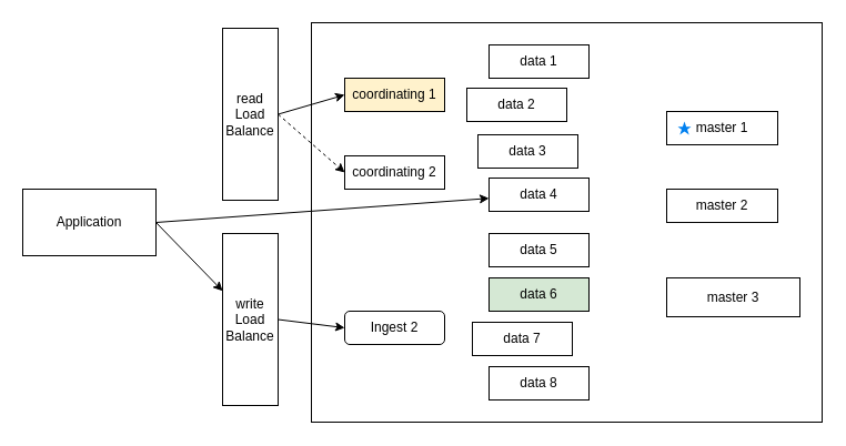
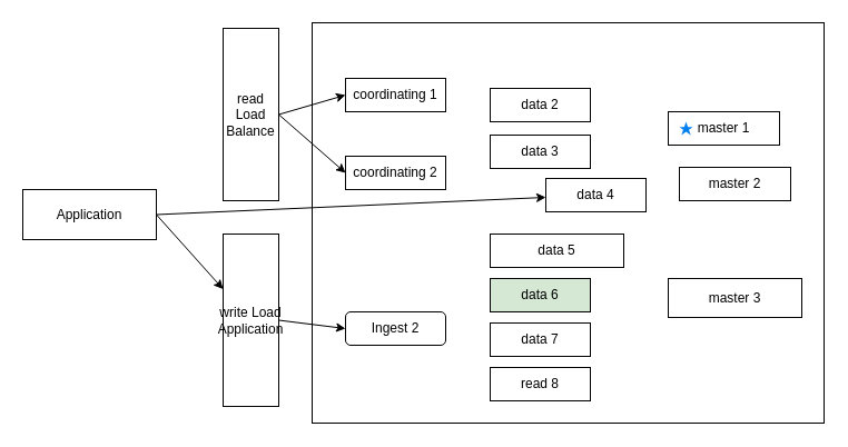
  <mxCell id="0" />
  <mxCell id="1" parent="0" />
  <mxCell id="2" value="" style="rounded=0;whiteSpace=wrap;html=1;" parent="1" vertex="1"><mxGeometry x="280" y="20" width="460" height="360" as="geometry" /></mxCell>
  <mxCell id="3" value="" style="edgeStyle=none;rounded=0;orthogonalLoop=1;jettySize=auto;html=1;exitX=1;exitY=0.5;exitDx=0;exitDy=0;" parent="1" source="25" target="18" edge="1"><mxGeometry relative="1" as="geometry"><mxPoint x="140" y="102.5" as="sourcePoint" /></mxGeometry></mxCell>
  <mxCell id="4" style="rounded=0;orthogonalLoop=1;jettySize=auto;html=1;exitX=1;exitY=0.5;exitDx=0;exitDy=0;entryX=0;entryY=0.5;entryDx=0;entryDy=0;" parent="1" source="7" target="8" edge="1"><mxGeometry relative="1" as="geometry" /></mxCell>
- <mxCell id="5" style="edgeStyle=none;rounded=0;orthogonalLoop=1;jettySize=auto;html=1;exitX=1;exitY=0.5;exitDx=0;exitDy=0;entryX=0;entryY=0.5;entryDx=0;entryDy=0;dashed=1;" parent="1" source="7" target="9" edge="1"><mxGeometry relative="1" as="geometry" /></mxCell>
+ <mxCell id="5" style="edgeStyle=none;rounded=0;orthogonalLoop=1;jettySize=auto;html=1;exitX=1;exitY=0.5;exitDx=0;exitDy=0;entryX=0;entryY=0.5;entryDx=0;entryDy=0;" parent="1" source="7" target="9" edge="1"><mxGeometry relative="1" as="geometry" /></mxCell>
  <mxCell id="6" style="edgeStyle=none;rounded=0;orthogonalLoop=1;jettySize=auto;html=1;exitX=1;exitY=0.5;exitDx=0;exitDy=0;entryX=0;entryY=0.5;entryDx=0;entryDy=0;" parent="1" source="23" target="10" edge="1"><mxGeometry relative="1" as="geometry" /></mxCell>
  <mxCell id="7" value="read Load Balance" style="rounded=0;whiteSpace=wrap;html=1;" parent="1" vertex="1"><mxGeometry x="200" y="25" width="50" height="155" as="geometry" /></mxCell>
- <mxCell id="8" value="coordinating 1" style="rounded=0;whiteSpace=wrap;html=1;fillColor=#fff2cc;" parent="1" vertex="1"><mxGeometry x="310" y="70" width="90" height="30" as="geometry" /></mxCell>
+ <mxCell id="8" value="coordinating 1" style="rounded=0;whiteSpace=wrap;html=1;" parent="1" vertex="1"><mxGeometry x="310" y="70" width="90" height="30" as="geometry" /></mxCell>
  <mxCell id="9" value="coordinating 2" style="rounded=0;whiteSpace=wrap;html=1;" parent="1" vertex="1"><mxGeometry x="310" y="140" width="90" height="30" as="geometry" /></mxCell>
  <mxCell id="10" value="Ingest 2" style="whiteSpace=wrap;html=1;rounded=1;" parent="1" vertex="1"><mxGeometry x="310" y="280" width="90" height="30" as="geometry" /></mxCell>
- <mxCell id="11" value="data 1" style="rounded=0;whiteSpace=wrap;html=1;" parent="1" vertex="1"><mxGeometry x="440" y="40" width="90" height="30" as="geometry" /></mxCell>
  <mxCell id="12" value="master 1" style="rounded=0;whiteSpace=wrap;html=1;" parent="1" vertex="1"><mxGeometry x="600" y="100" width="100" height="30" as="geometry" /></mxCell>
  <mxCell id="13" value="" style="html=1;verticalLabelPosition=bottom;labelBackgroundColor=#ffffff;verticalAlign=top;shadow=0;dashed=0;strokeWidth=2;shape=mxgraph.ios7.misc.star;fillColor=#0080f0;strokeColor=none;sketch=0;" parent="1" vertex="1"><mxGeometry x="610" y="109" width="12" height="12" as="geometry" /></mxCell>
- <mxCell id="14" value="master 2" style="rounded=0;whiteSpace=wrap;html=1;" parent="1" vertex="1"><mxGeometry x="600" y="170" width="100" height="30" as="geometry" /></mxCell>
+ <mxCell id="14" value="master 2" style="rounded=0;whiteSpace=wrap;html=1;" parent="1" vertex="1"><mxGeometry x="610" y="150" width="100" height="30" as="geometry" /></mxCell>
  <mxCell id="15" value="master 3" style="rounded=0;whiteSpace=wrap;html=1;" parent="1" vertex="1"><mxGeometry x="600" y="250" width="120" height="35" as="geometry" /></mxCell>
- <mxCell id="16" value="data 2" style="rounded=0;whiteSpace=wrap;html=1;" parent="1" vertex="1"><mxGeometry x="420" y="79" width="90" height="30" as="geometry" /></mxCell>
+ <mxCell id="16" value="data 2" style="rounded=0;whiteSpace=wrap;html=1;" parent="1" vertex="1"><mxGeometry x="440" y="79" width="90" height="30" as="geometry" /></mxCell>
  <mxCell id="17" value="data 6" style="rounded=0;whiteSpace=wrap;html=1;fillColor=#d5e8d4;" parent="1" vertex="1"><mxGeometry x="440" y="250" width="90" height="30" as="geometry" /></mxCell>
- <mxCell id="18" value="data 4" style="rounded=0;whiteSpace=wrap;html=1;" parent="1" vertex="1"><mxGeometry x="440" y="160" width="90" height="30" as="geometry" /></mxCell>
- <mxCell id="19" value="data 7" style="rounded=0;whiteSpace=wrap;html=1;" parent="1" vertex="1"><mxGeometry x="425" y="290" width="90" height="30" as="geometry" /></mxCell>
- <mxCell id="20" value="data 3" style="rounded=0;whiteSpace=wrap;html=1;" parent="1" vertex="1"><mxGeometry x="430" y="121" width="90" height="30" as="geometry" /></mxCell>
- <mxCell id="21" value="data 5" style="rounded=0;whiteSpace=wrap;html=1;" parent="1" vertex="1"><mxGeometry x="440" y="210" width="90" height="30" as="geometry" /></mxCell>
- <mxCell id="22" value="data 8" style="rounded=0;whiteSpace=wrap;html=1;" parent="1" vertex="1"><mxGeometry x="440" y="330" width="90" height="30" as="geometry" /></mxCell>
- <mxCell id="23" value="write Load Balance" style="rounded=0;whiteSpace=wrap;html=1;" parent="1" vertex="1"><mxGeometry x="200" y="210" width="50" height="155" as="geometry" /></mxCell>
+ <mxCell id="18" value="data 4" style="rounded=0;whiteSpace=wrap;html=1;" parent="1" vertex="1"><mxGeometry x="490" y="160" width="90" height="30" as="geometry" /></mxCell>
+ <mxCell id="19" value="data 7" style="rounded=0;whiteSpace=wrap;html=1;" parent="1" vertex="1"><mxGeometry x="440" y="290" width="90" height="30" as="geometry" /></mxCell>
+ <mxCell id="20" value="data 3" style="rounded=0;whiteSpace=wrap;html=1;" parent="1" vertex="1"><mxGeometry x="440" y="121" width="90" height="30" as="geometry" /></mxCell>
+ <mxCell id="21" value="data 5" style="rounded=0;whiteSpace=wrap;html=1;" parent="1" vertex="1"><mxGeometry x="440" y="210" width="120" height="30" as="geometry" /></mxCell>
+ <mxCell id="22" value="read 8" style="rounded=0;whiteSpace=wrap;html=1;" parent="1" vertex="1"><mxGeometry x="440" y="330" width="90" height="30" as="geometry" /></mxCell>
+ <mxCell id="23" value="write Load Application" style="rounded=0;whiteSpace=wrap;html=1;" parent="1" vertex="1"><mxGeometry x="200" y="210" width="50" height="155" as="geometry" /></mxCell>
  <mxCell id="24" value="" style="edgeStyle=none;rounded=0;orthogonalLoop=1;jettySize=auto;html=1;exitX=1;exitY=0.5;exitDx=0;exitDy=0;" parent="1" source="25" target="23" edge="1"><mxGeometry relative="1" as="geometry" /></mxCell>
- <mxCell id="25" value="Application" style="rounded=0;whiteSpace=wrap;html=1;" parent="1" vertex="1"><mxGeometry x="20" y="170" width="120" height="60" as="geometry" /></mxCell>
+ <mxCell id="25" value="Application" style="rounded=0;whiteSpace=wrap;html=1;" parent="1" vertex="1"><mxGeometry x="20" y="170" width="120" height="45" as="geometry" /></mxCell>
